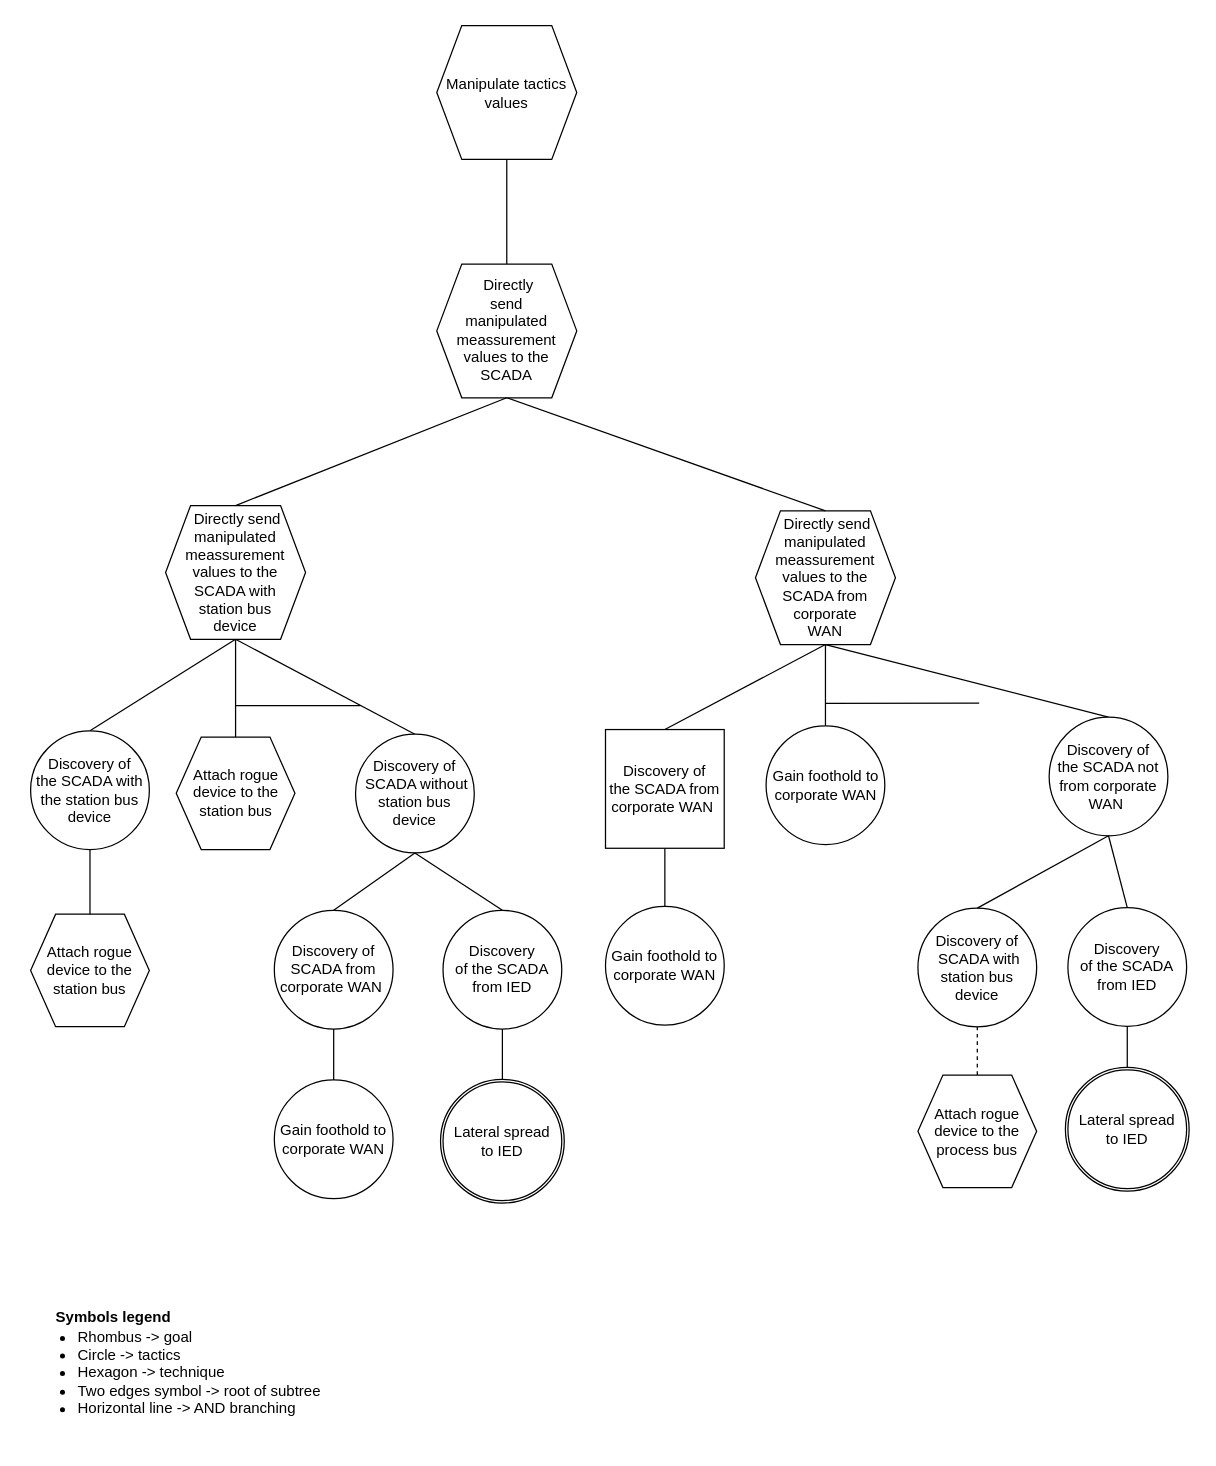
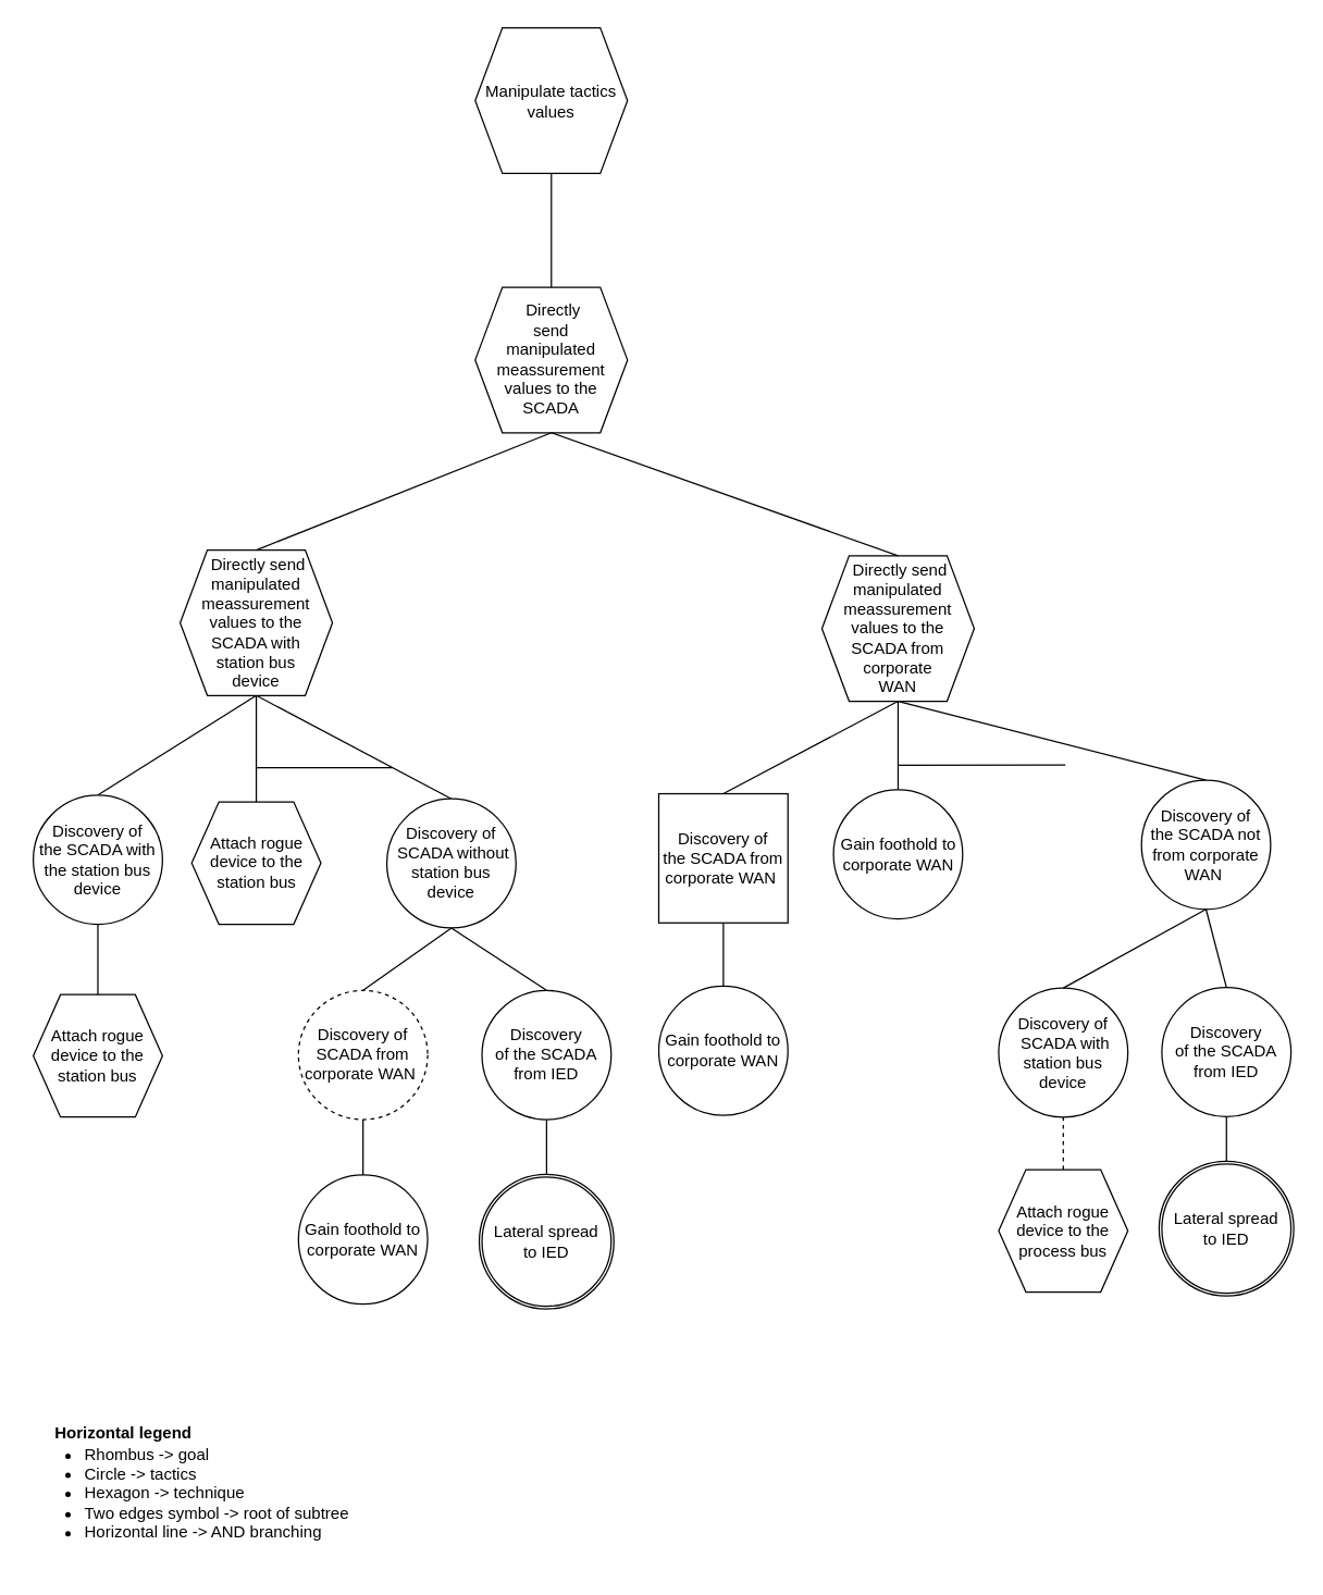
  <mxCell id="0" />
  <mxCell id="1" parent="0" />
- <mxCell id="2" value="&lt;font style=&quot;font-size: 12px&quot;&gt;Symbols legend&lt;/font&gt;" style="text;strokeColor=none;fillColor=none;html=1;fontSize=24;fontStyle=1;verticalAlign=middle;align=center;" parent="1" vertex="1"><mxGeometry x="40" y="1030" width="100" height="40" as="geometry" /></mxCell>
+ <mxCell id="2" value="&lt;font style=&quot;font-size: 12px&quot;&gt;Horizontal legend&lt;/font&gt;" style="text;strokeColor=none;fillColor=none;html=1;fontSize=24;fontStyle=1;verticalAlign=middle;align=center;" parent="1" vertex="1"><mxGeometry x="40" y="1030" width="100" height="40" as="geometry" /></mxCell>
  <mxCell id="3" value="&lt;ul&gt;&lt;li&gt;&lt;span&gt;Rhombus -&amp;gt; goal&lt;/span&gt;&lt;/li&gt;&lt;li&gt;&lt;span&gt;Circle -&amp;gt; tactics&lt;/span&gt;&lt;br&gt;&lt;/li&gt;&lt;li&gt;Hexagon -&amp;gt; technique&lt;/li&gt;&lt;li&gt;Two edges symbol -&amp;gt; root of subtree&lt;/li&gt;&lt;li&gt;Horizontal line -&amp;gt; AND branching&lt;/li&gt;&lt;/ul&gt;" style="text;strokeColor=none;fillColor=none;html=1;whiteSpace=wrap;verticalAlign=middle;overflow=hidden;fontSize=12;" parent="1" vertex="1"><mxGeometry x="20" y="1044" width="256" height="107" as="geometry" /></mxCell>
  <mxCell id="4" value="Manipulate tactics values" style="shape=hexagon;perimeter=hexagonPerimeter2;whiteSpace=wrap;html=1;fixedSize=1;" parent="1" vertex="1"><mxGeometry x="349" y="20" width="112" height="107" as="geometry" /></mxCell>
  <mxCell id="5" value="" style="endArrow=none;html=1;rounded=0;entryX=0.5;entryY=0;entryDx=0;entryDy=0;exitX=0.5;exitY=1;exitDx=0;exitDy=0;" parent="1" source="13" target="12" edge="1"><mxGeometry width="50" height="50" relative="1" as="geometry"><mxPoint x="188" y="593.32" as="sourcePoint" /><mxPoint x="402.75" y="612.34" as="targetPoint" /></mxGeometry></mxCell>
  <mxCell id="6" value="&amp;nbsp;Directly&lt;br&gt;send&lt;br&gt;manipulated&lt;br&gt;meassurement&lt;br&gt;values to the&lt;br&gt;SCADA" style="shape=hexagon;perimeter=hexagonPerimeter2;whiteSpace=wrap;html=1;fixedSize=1;" parent="1" vertex="1"><mxGeometry x="349" y="210.75" width="112" height="107" as="geometry" /></mxCell>
  <mxCell id="7" value="" style="endArrow=none;html=1;rounded=0;entryX=0.5;entryY=0;entryDx=0;entryDy=0;exitX=0.5;exitY=1;exitDx=0;exitDy=0;" parent="1" source="14" target="31" edge="1"><mxGeometry width="50" height="50" relative="1" as="geometry"><mxPoint x="818.5" y="598.93" as="sourcePoint" /><mxPoint x="726.5" y="611.21" as="targetPoint" /></mxGeometry></mxCell>
  <mxCell id="8" value="Gain foothold to corporate WAN" style="ellipse;whiteSpace=wrap;html=1;aspect=fixed;" parent="1" vertex="1"><mxGeometry x="484" y="724.79" width="95" height="95" as="geometry" /></mxCell>
  <mxCell id="9" value="" style="endArrow=none;html=1;rounded=0;startArrow=none;exitX=0.5;exitY=1;exitDx=0;exitDy=0;" parent="1" source="31" target="8" edge="1"><mxGeometry width="50" height="50" relative="1" as="geometry"><mxPoint x="564" y="755.51" as="sourcePoint" /><mxPoint x="531" y="767.17" as="targetPoint" /></mxGeometry></mxCell>
  <mxCell id="10" value="" style="endArrow=none;html=1;rounded=0;entryX=0.5;entryY=1;entryDx=0;entryDy=0;exitX=0.5;exitY=0;exitDx=0;exitDy=0;" parent="1" source="6" target="4" edge="1"><mxGeometry width="50" height="50" relative="1" as="geometry"><mxPoint x="465.5" y="231.5" as="sourcePoint" /><mxPoint x="324.75" y="120.5" as="targetPoint" /></mxGeometry></mxCell>
  <mxCell id="11" value="Attach rogue device to the station bus" style="shape=hexagon;perimeter=hexagonPerimeter2;whiteSpace=wrap;html=1;fixedSize=1;" parent="1" vertex="1"><mxGeometry x="24" y="731" width="95" height="90" as="geometry" /></mxCell>
  <mxCell id="12" value="Discovery&amp;nbsp;of &lt;br&gt;the SCADA with the station bus device" style="ellipse;whiteSpace=wrap;html=1;aspect=fixed;" parent="1" vertex="1"><mxGeometry x="24" y="584.24" width="95" height="95" as="geometry" /></mxCell>
  <mxCell id="13" value="&amp;nbsp;Directly send&lt;br&gt;manipulated&lt;br&gt;meassurement&lt;br&gt;values to the SCADA with &lt;br&gt;station bus &lt;br&gt;device" style="shape=hexagon;perimeter=hexagonPerimeter2;whiteSpace=wrap;html=1;fixedSize=1;" parent="1" vertex="1"><mxGeometry x="132" y="404" width="112" height="107" as="geometry" /></mxCell>
  <mxCell id="14" value="&amp;nbsp;Directly send&lt;br&gt;manipulated&lt;br&gt;meassurement&lt;br&gt;values to the&lt;br&gt;SCADA from corporate &lt;br&gt;WAN" style="shape=hexagon;perimeter=hexagonPerimeter2;whiteSpace=wrap;html=1;fixedSize=1;" parent="1" vertex="1"><mxGeometry x="604" y="408.22" width="112" height="107" as="geometry" /></mxCell>
  <mxCell id="15" value="" style="endArrow=none;html=1;rounded=0;entryX=0.5;entryY=0;entryDx=0;entryDy=0;exitX=0.5;exitY=1;exitDx=0;exitDy=0;" parent="1" source="6" target="13" edge="1"><mxGeometry width="50" height="50" relative="1" as="geometry"><mxPoint x="545" y="317.75" as="sourcePoint" /><mxPoint x="640.5" y="376.55" as="targetPoint" /></mxGeometry></mxCell>
  <mxCell id="16" value="" style="endArrow=none;html=1;rounded=0;entryX=0.5;entryY=0;entryDx=0;entryDy=0;exitX=0.5;exitY=1;exitDx=0;exitDy=0;" parent="1" source="6" target="14" edge="1"><mxGeometry width="50" height="50" relative="1" as="geometry"><mxPoint x="545" y="317.75" as="sourcePoint" /><mxPoint x="392" y="376.55" as="targetPoint" /></mxGeometry></mxCell>
  <mxCell id="17" value="" style="endArrow=none;html=1;rounded=0;entryX=0.5;entryY=0;entryDx=0;entryDy=0;" parent="1" source="13" target="20" edge="1"><mxGeometry width="50" height="50" relative="1" as="geometry"><mxPoint x="188" y="593.32" as="sourcePoint" /><mxPoint x="66" y="504.84" as="targetPoint" /></mxGeometry></mxCell>
  <mxCell id="18" value="" style="endArrow=none;html=1;rounded=0;entryX=0.5;entryY=0;entryDx=0;entryDy=0;exitX=0.5;exitY=1;exitDx=0;exitDy=0;" parent="1" source="13" target="21" edge="1"><mxGeometry width="50" height="50" relative="1" as="geometry"><mxPoint x="188" y="593.32" as="sourcePoint" /><mxPoint x="196" y="504.84" as="targetPoint" /></mxGeometry></mxCell>
  <mxCell id="19" value="" style="endArrow=none;html=1;rounded=0;" parent="1" edge="1"><mxGeometry width="50" height="50" relative="1" as="geometry"><mxPoint x="188" y="564" as="sourcePoint" /><mxPoint x="288" y="564" as="targetPoint" /></mxGeometry></mxCell>
  <mxCell id="20" value="Attach rogue device to the station bus" style="shape=hexagon;perimeter=hexagonPerimeter2;whiteSpace=wrap;html=1;fixedSize=1;" parent="1" vertex="1"><mxGeometry x="140.5" y="589.24" width="95" height="90" as="geometry" /></mxCell>
  <mxCell id="21" value="Discovery of&lt;br&gt;&amp;nbsp;SCADA without station bus device" style="ellipse;whiteSpace=wrap;html=1;aspect=fixed;" parent="1" vertex="1"><mxGeometry x="284" y="586.98" width="95" height="95" as="geometry" /></mxCell>
  <mxCell id="22" value="" style="endArrow=none;html=1;rounded=0;exitX=0.5;exitY=1;exitDx=0;exitDy=0;entryX=0.5;entryY=0;entryDx=0;entryDy=0;" parent="1" source="14" target="29" edge="1"><mxGeometry width="50" height="50" relative="1" as="geometry"><mxPoint x="701" y="614.61" as="sourcePoint" /><mxPoint x="591" y="754.61" as="targetPoint" /></mxGeometry></mxCell>
  <mxCell id="23" value="" style="endArrow=none;html=1;rounded=0;exitX=0.5;exitY=1;exitDx=0;exitDy=0;entryX=0.5;entryY=0;entryDx=0;entryDy=0;" parent="1" source="14" target="25" edge="1"><mxGeometry width="50" height="50" relative="1" as="geometry"><mxPoint x="851" y="809.11" as="sourcePoint" /><mxPoint x="671" y="824.61" as="targetPoint" /></mxGeometry></mxCell>
  <mxCell id="24" value="" style="endArrow=none;html=1;rounded=0;" parent="1" edge="1"><mxGeometry width="50" height="50" relative="1" as="geometry"><mxPoint x="660" y="562.31" as="sourcePoint" /><mxPoint x="783" y="562" as="targetPoint" /><Array as="points" /></mxGeometry></mxCell>
  <mxCell id="25" value="Gain foothold to corporate WAN" style="ellipse;whiteSpace=wrap;html=1;aspect=fixed;" parent="1" vertex="1"><mxGeometry x="612.5" y="580.24" width="95" height="95" as="geometry" /></mxCell>
  <mxCell id="26" value="Attach rogue device to the process bus" style="shape=hexagon;perimeter=hexagonPerimeter2;whiteSpace=wrap;html=1;fixedSize=1;" parent="1" vertex="1"><mxGeometry x="734" y="859.75" width="95" height="90" as="geometry" /></mxCell>
  <mxCell id="27" value="Discovery of&lt;br&gt;&amp;nbsp;SCADA with station bus device" style="ellipse;whiteSpace=wrap;html=1;aspect=fixed;" parent="1" vertex="1"><mxGeometry x="734" y="726.13" width="95" height="95" as="geometry" /></mxCell>
  <mxCell id="28" value="" style="endArrow=none;html=1;rounded=0;entryX=0.5;entryY=1;entryDx=0;entryDy=0;exitX=0.5;exitY=0;exitDx=0;exitDy=0;dashed=1;" parent="1" source="26" target="27" edge="1"><mxGeometry width="50" height="50" relative="1" as="geometry"><mxPoint x="989.941" y="1004.163" as="sourcePoint" /><mxPoint x="941.5" y="967.66" as="targetPoint" /></mxGeometry></mxCell>
  <mxCell id="29" value="Discovery&amp;nbsp;of &lt;br&gt;the SCADA not from corporate WAN&amp;nbsp;" style="ellipse;whiteSpace=wrap;html=1;aspect=fixed;" parent="1" vertex="1"><mxGeometry x="839" y="573.24" width="95" height="95" as="geometry" /></mxCell>
  <mxCell id="30" value="" style="endArrow=none;html=1;rounded=0;entryX=0.5;entryY=1;entryDx=0;entryDy=0;exitX=0.5;exitY=0;exitDx=0;exitDy=0;" parent="1" source="27" target="29" edge="1"><mxGeometry width="50" height="50" relative="1" as="geometry"><mxPoint x="991.5" y="952.68" as="sourcePoint" /><mxPoint x="981.5" y="659.9" as="targetPoint" /></mxGeometry></mxCell>
  <mxCell id="31" value="Discovery&amp;nbsp;of &lt;br&gt;the SCADA from corporate WAN&amp;nbsp;" style="whiteSpace=wrap;html=1;aspect=fixed;rounded=0;" parent="1" vertex="1"><mxGeometry x="484" y="583.24" width="95" height="95" as="geometry" /></mxCell>
  <mxCell id="32" value="Gain foothold to corporate WAN" style="ellipse;whiteSpace=wrap;html=1;aspect=fixed;" parent="1" vertex="1"><mxGeometry x="219" y="863.63" width="95" height="95" as="geometry" /></mxCell>
  <mxCell id="33" value="" style="endArrow=none;html=1;rounded=0;entryX=0.5;entryY=0;entryDx=0;entryDy=0;" parent="1" source="34" target="32" edge="1"><mxGeometry width="50" height="50" relative="1" as="geometry"><mxPoint x="180" y="868.13" as="sourcePoint" /><mxPoint x="188" y="888.13" as="targetPoint" /></mxGeometry></mxCell>
- <mxCell id="34" value="Discovery&amp;nbsp;of &lt;br&gt;SCADA from corporate WAN&amp;nbsp;" style="ellipse;whiteSpace=wrap;html=1;aspect=fixed;" parent="1" vertex="1"><mxGeometry x="219" y="727.88" width="95" height="95" as="geometry" /></mxCell>
+ <mxCell id="34" value="Discovery&amp;nbsp;of &lt;br&gt;SCADA from corporate WAN&amp;nbsp;" style="ellipse;whiteSpace=wrap;html=1;aspect=fixed;dashed=1;" parent="1" vertex="1"><mxGeometry x="219" y="727.88" width="95" height="95" as="geometry" /></mxCell>
  <mxCell id="35" value="" style="endArrow=none;html=1;rounded=0;entryX=0.5;entryY=1;entryDx=0;entryDy=0;exitX=0.5;exitY=0;exitDx=0;exitDy=0;" parent="1" source="34" target="21" edge="1"><mxGeometry width="50" height="50" relative="1" as="geometry"><mxPoint x="162.25" y="865.7" as="sourcePoint" /><mxPoint x="209.75" y="837.7" as="targetPoint" /></mxGeometry></mxCell>
  <mxCell id="36" value="Discovery&lt;br&gt;of the SCADA from IED" style="ellipse;whiteSpace=wrap;html=1;aspect=fixed;" parent="1" vertex="1"><mxGeometry x="354" y="727.88" width="95" height="95" as="geometry" /></mxCell>
  <mxCell id="37" value="" style="endArrow=none;html=1;rounded=0;exitX=0.5;exitY=0;exitDx=0;exitDy=0;entryX=0.5;entryY=1;entryDx=0;entryDy=0;" parent="1" source="36" target="21" edge="1"><mxGeometry width="50" height="50" relative="1" as="geometry"><mxPoint x="104.25" y="979.68" as="sourcePoint" /><mxPoint x="319" y="788.6" as="targetPoint" /><Array as="points" /></mxGeometry></mxCell>
  <mxCell id="38" value="" style="endArrow=none;html=1;rounded=0;exitX=0.5;exitY=1;exitDx=0;exitDy=0;entryX=0.5;entryY=0;entryDx=0;entryDy=0;" parent="1" source="39" edge="1"><mxGeometry width="50" height="50" relative="1" as="geometry"><mxPoint x="1051" y="957.73" as="sourcePoint" /><mxPoint x="901.5" y="854.01" as="targetPoint" /><Array as="points" /></mxGeometry></mxCell>
  <mxCell id="39" value="Discovery&lt;br&gt;of the SCADA from IED" style="ellipse;whiteSpace=wrap;html=1;aspect=fixed;" parent="1" vertex="1"><mxGeometry x="854" y="725.79" width="95" height="95" as="geometry" /></mxCell>
  <mxCell id="40" value="" style="endArrow=none;html=1;rounded=0;exitX=0.5;exitY=0;exitDx=0;exitDy=0;entryX=0.5;entryY=1;entryDx=0;entryDy=0;" parent="1" source="39" target="29" edge="1"><mxGeometry width="50" height="50" relative="1" as="geometry"><mxPoint x="599.5" y="834.52" as="sourcePoint" /><mxPoint x="599.5" y="730.32" as="targetPoint" /><Array as="points" /></mxGeometry></mxCell>
  <mxCell id="41" value="" style="endArrow=none;html=1;rounded=0;entryX=0.5;entryY=0;entryDx=0;entryDy=0;" parent="1" source="36" target="43" edge="1"><mxGeometry width="50" height="50" relative="1" as="geometry"><mxPoint x="499" y="864" as="sourcePoint" /><mxPoint x="364" y="863.92" as="targetPoint" /></mxGeometry></mxCell>
  <mxCell id="42" value="" style="ellipse;whiteSpace=wrap;html=1;aspect=fixed;" parent="1" vertex="1"><mxGeometry x="352" y="863.15" width="99" height="99" as="geometry" /></mxCell>
  <mxCell id="43" value="Lateral spread&lt;br&gt;to IED" style="ellipse;whiteSpace=wrap;html=1;aspect=fixed;" parent="1" vertex="1"><mxGeometry x="354" y="865.15" width="95" height="95" as="geometry" /></mxCell>
  <mxCell id="44" value="" style="ellipse;whiteSpace=wrap;html=1;aspect=fixed;" parent="1" vertex="1"><mxGeometry x="852" y="853.57" width="99" height="99" as="geometry" /></mxCell>
  <mxCell id="45" value="Lateral spread&lt;br&gt;to IED" style="ellipse;whiteSpace=wrap;html=1;aspect=fixed;" parent="1" vertex="1"><mxGeometry x="854" y="855.57" width="95" height="95" as="geometry" /></mxCell>
  <mxCell id="46" value="" style="endArrow=none;html=1;rounded=0;startArrow=none;exitX=0.5;exitY=1;exitDx=0;exitDy=0;entryX=0.5;entryY=0;entryDx=0;entryDy=0;" parent="1" source="12" target="11" edge="1"><mxGeometry width="50" height="50" relative="1" as="geometry"><mxPoint x="576.5" y="723.21" as="sourcePoint" /><mxPoint x="576.5" y="800.39" as="targetPoint" /></mxGeometry></mxCell>
